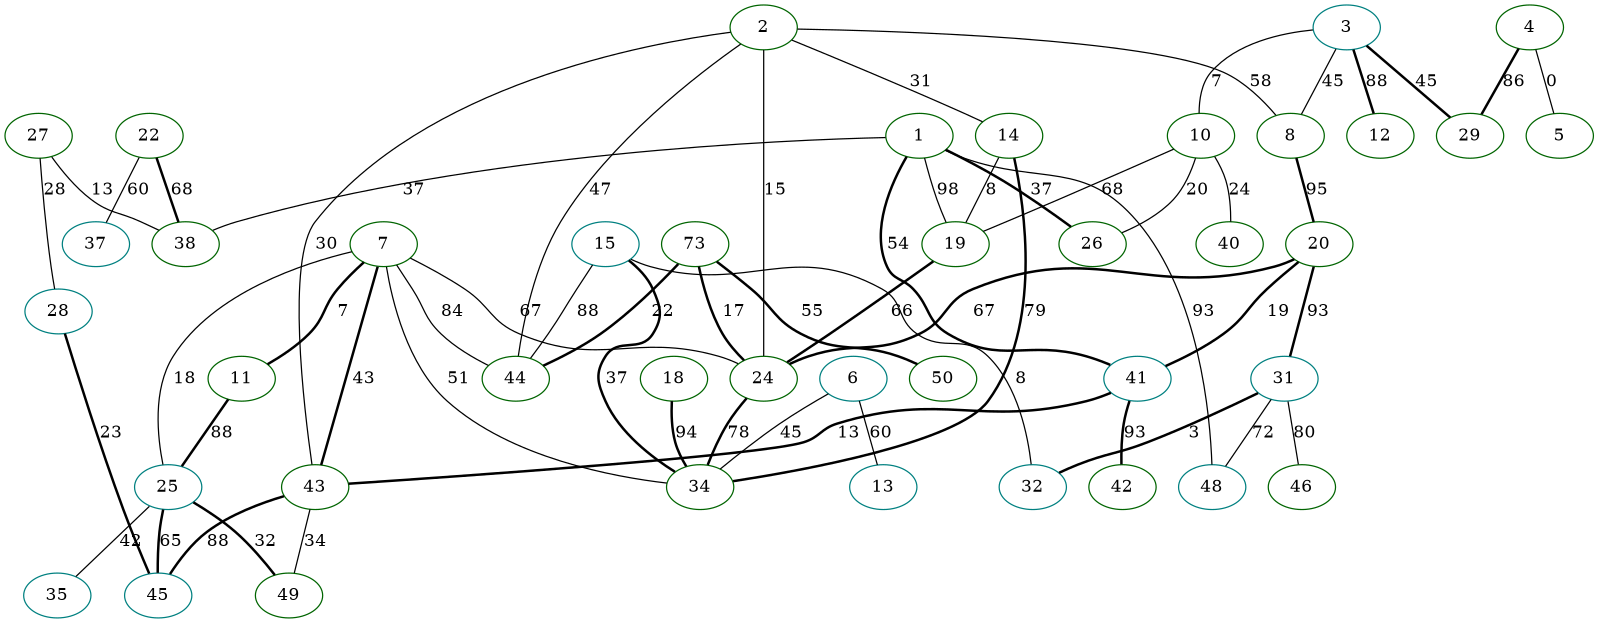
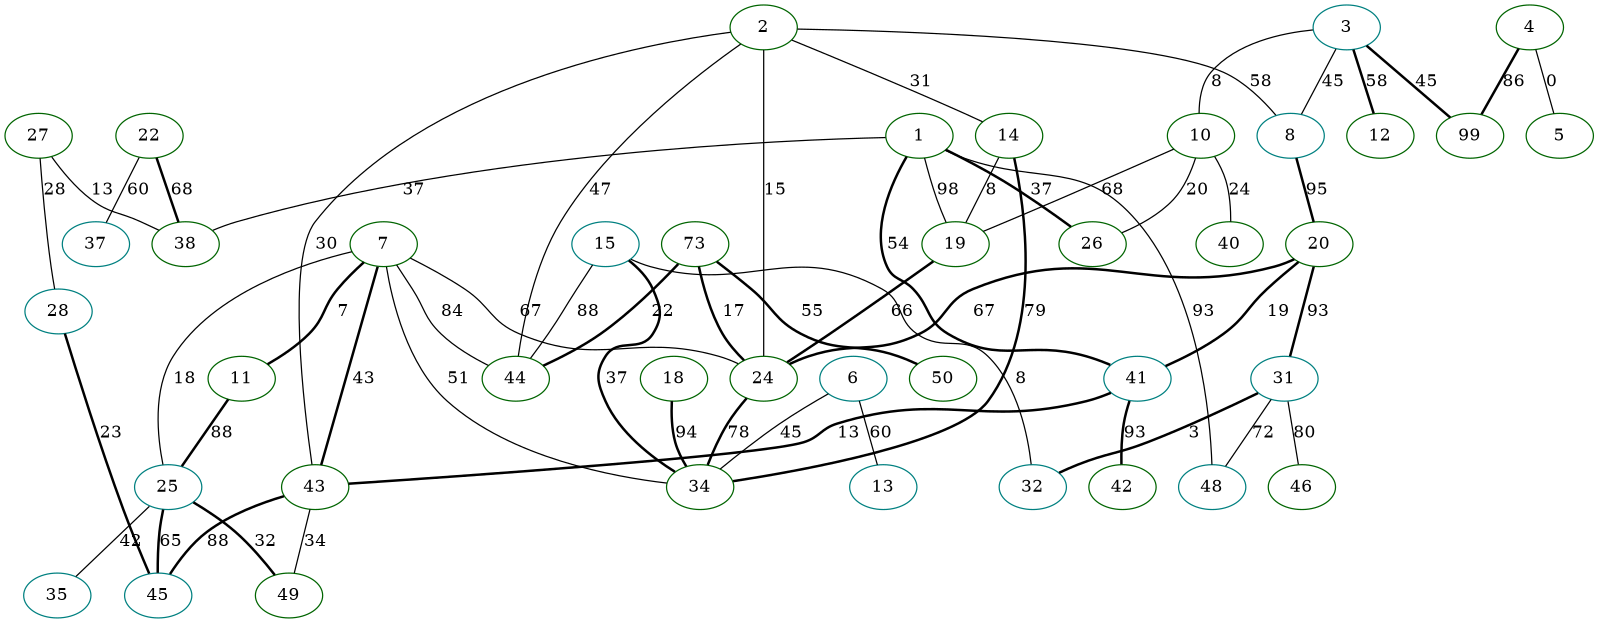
  graph {
    node [color=darkgreen]
    edge [style=solid]
    1
    19
    26
    38
    41 [color=teal]
    48 [color=teal]
    24
    43
    42
    34
    45 [color=teal]
    49
    2
-   8
+   8 [color=teal]
    14
    44
    20
    31 [color=teal]
    27
    28 [color=teal]
    3 [color=teal]
    10
    12
-   29
+   29 [label=99]
    40
    4
    5
    6 [color=teal]
    13 [color=teal]
    7
    11
    25 [color=teal]
    35 [color=teal]
    32 [color=teal]
    46
    15 [color=teal]
    18
    22
    37 [color=teal]
    n40 [label=73]
    50
    1 -- 19 [label=98]
    1 -- 26 [label=37 style=bold]
    1 -- 38 [label=37]
    1 -- 41 [label=54 style=bold]
    1 -- 48 [label=93]
    19 -- 24 [label=66 style=bold]
    41 -- 43 [label=13 style=bold]
    41 -- 42 [label=93 style=bold]
    24 -- 34 [label=78 style=bold]
    43 -- 45 [label=88 style=bold]
    43 -- 49 [label=34]
    2 -- 24 [label=15]
    2 -- 43 [label=30]
    2 -- 8 [label=58]
    2 -- 14 [label=31]
    2 -- 44 [label=47]
    8 -- 20 [label=95 style=bold]
    14 -- 19 [label=8]
    14 -- 34 [label=79 style=bold]
    20 -- 41 [label=19 style=bold]
    20 -- 24 [label=67 style=bold]
    20 -- 31 [label=93 style=bold]
    31 -- 48 [label=72]
    31 -- 32 [label=3 style=bold]
    31 -- 46 [label=80]
    27 -- 38 [label=13]
    27 -- 28 [label=28]
    28 -- 45 [label=23 style=bold]
    3 -- 8 [label=45]
-   3 -- 10 [label=7]
-   3 -- 12 [label=88 style=bold]
+   3 -- 10 [label=8]
+   3 -- 12 [label=58 style=bold]
    3 -- 29 [label=45 style=bold]
    10 -- 19 [label=68]
    10 -- 26 [label=20]
    10 -- 40 [label=24]
    4 -- 29 [label=86 style=bold]
    4 -- 5 [label=0]
    6 -- 34 [label=45]
    6 -- 13 [label=60]
    7 -- 24 [label=67]
    7 -- 43 [label=43 style=bold]
    7 -- 34 [label=51]
    7 -- 44 [label=84]
    7 -- 11 [label=7 style=bold]
    7 -- 25 [label=18]
    11 -- 25 [label=88 style=bold]
    25 -- 45 [label=65 style=bold]
    25 -- 49 [label=32 style=bold]
    25 -- 35 [label=42]
    15 -- 34 [label=37 style=bold]
    15 -- 44 [label=88]
    15 -- 32 [label=8]
    18 -- 34 [label=94 style=bold]
    22 -- 38 [label=68 style=bold]
    22 -- 37 [label=60]
    n40 -- 24 [label=17 style=bold]
    n40 -- 44 [label=22 style=bold]
    n40 -- 50 [label=55 style=bold]
  }
